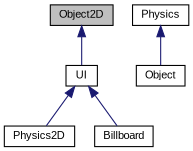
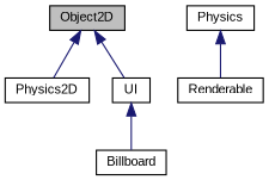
  digraph {
    fontname="Liberation Sans"
    node [color=black fillcolor=white fontname="Liberation Sans" fontsize=10 shape=record style=filled]
    edge [color=midnightblue dir=back fontname="Liberation Sans" fontsize=10 labelfontname=Helvetica labelfontsize=10 style=solid]
    n1 [fillcolor=grey75 fontcolor=black height=0.2 label=Object2D width=0.4]
    n2 [height=0.2 label=Physics2D width=0.4]
    n3 [height=0.2 label=UI width=0.4]
    n4 [height=0.2 label=Billboard width=0.4]
-   n5 [height=0.2 label=Object width=0.4]
+   n5 [height=0.2 label=Renderable width=0.4]
    n6 [height=0.2 label=Physics width=0.4]
-   n3 -> n2
+   n1 -> n2
    n1 -> n3
    n3 -> n4
    n6 -> n5
  }
